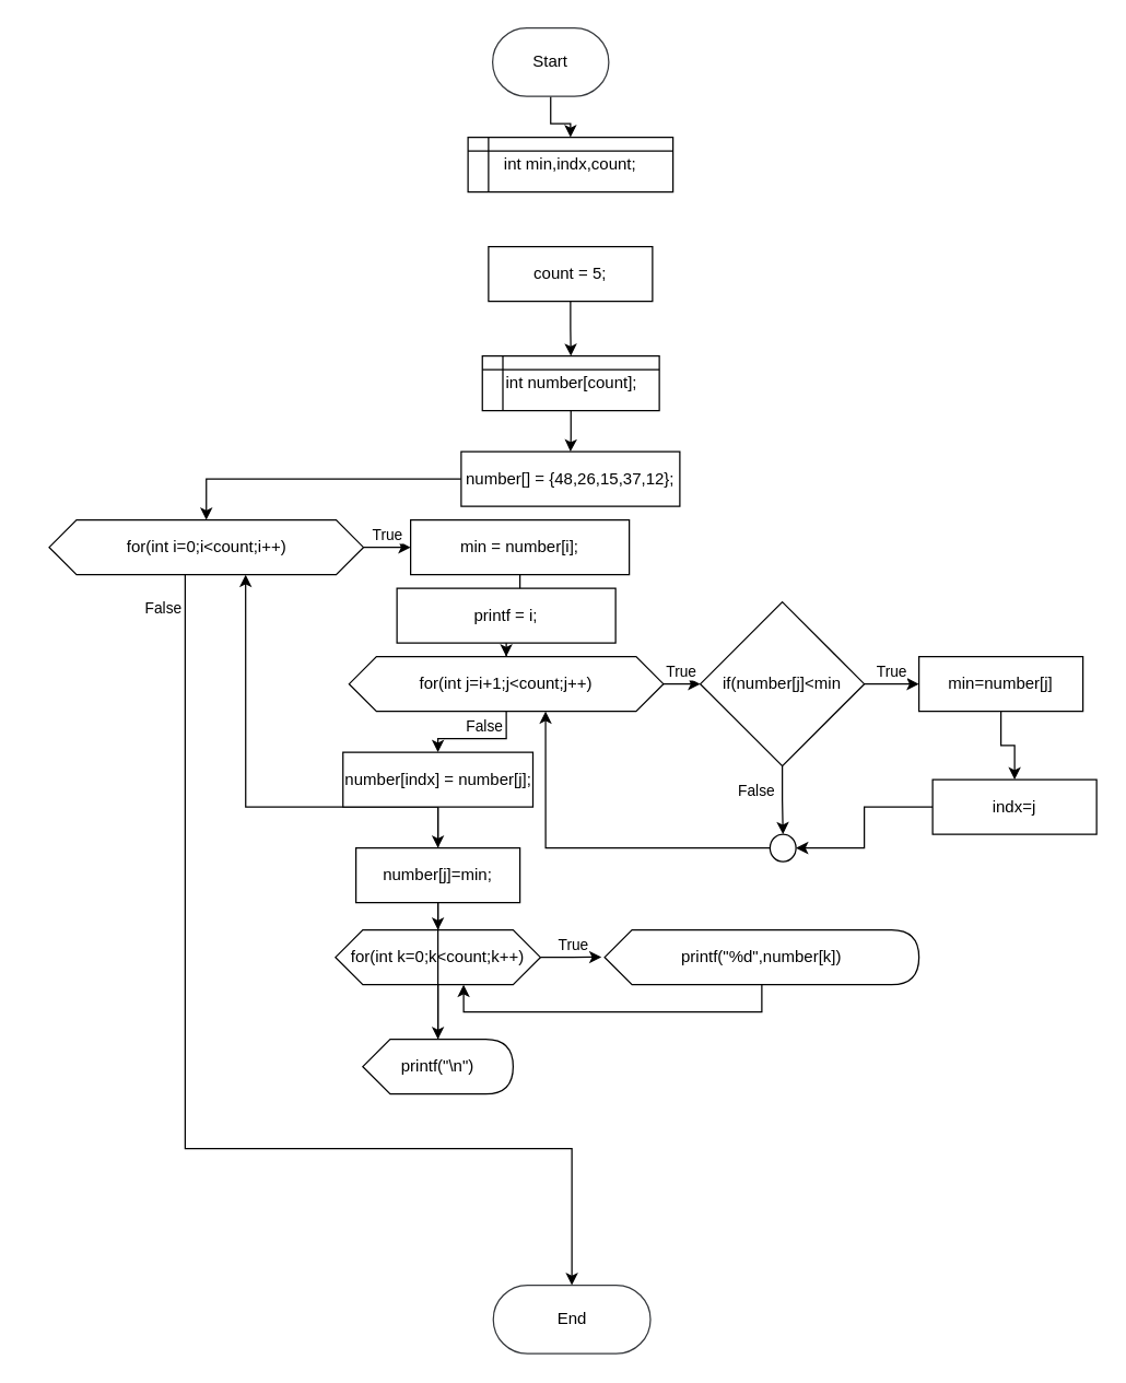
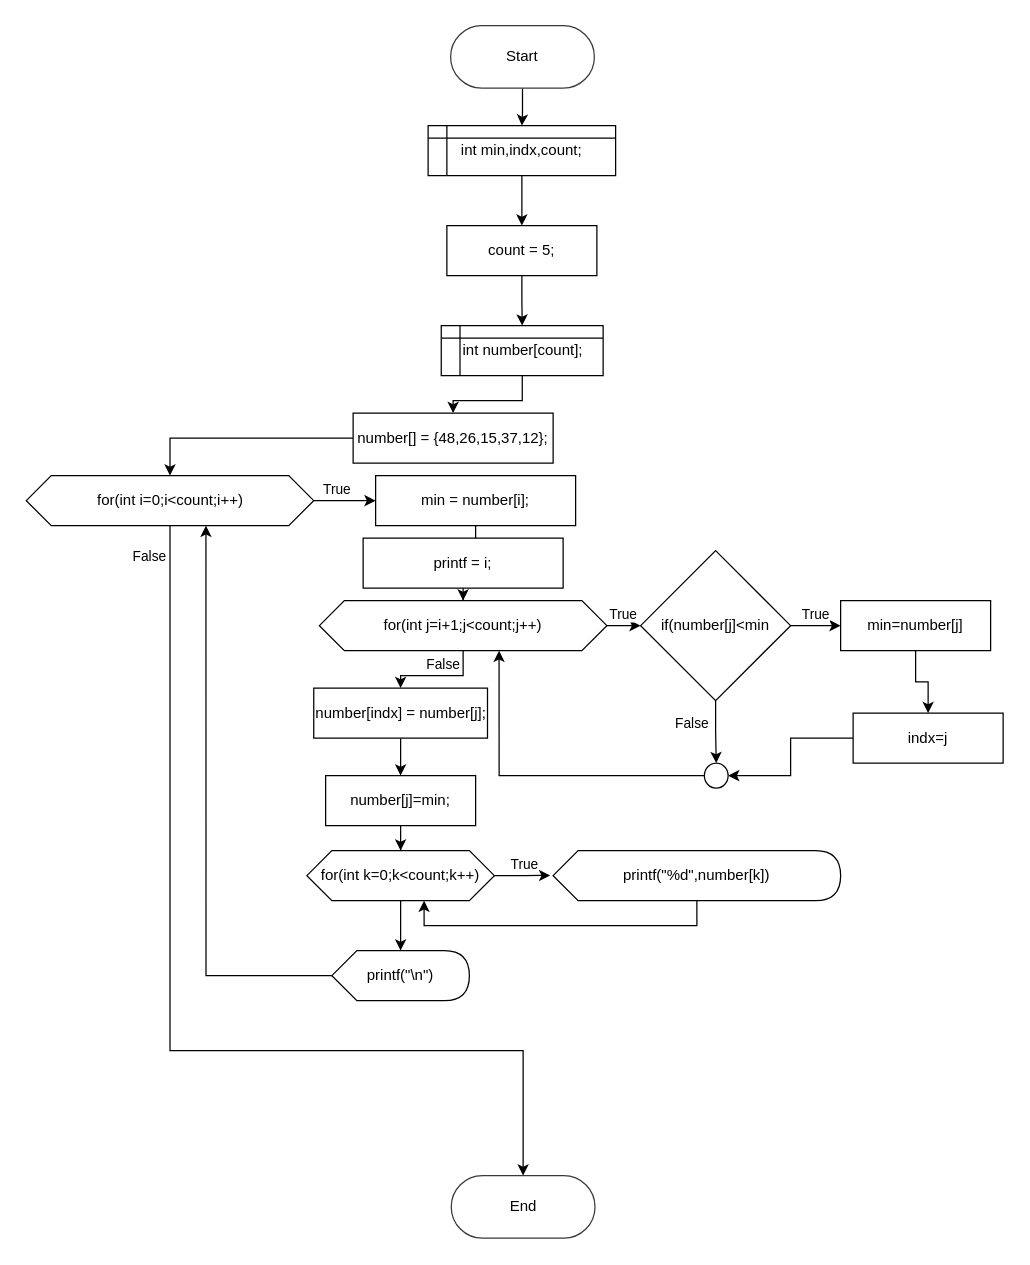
  <mxCell id="0" />
  <mxCell id="1" parent="0" />
  <mxCell id="2" style="edgeStyle=orthogonalEdgeStyle;rounded=0;orthogonalLoop=1;jettySize=auto;html=1;entryX=0.5;entryY=0;entryDx=0;entryDy=0;" parent="1" source="3" target="5" edge="1"><mxGeometry relative="1" as="geometry" /></mxCell>
- <mxCell id="3" value="&lt;font&gt;Start&lt;/font&gt;" style="rounded=1;whiteSpace=wrap;html=1;fillColor=light-dark(#FFFFFF,#FFFFFF);strokeColor=light-dark(#36393D,#000000);arcSize=50;fontColor=light-dark(#000000,#000000);" parent="1" vertex="1"><mxGeometry x="360" y="20" width="85" height="50" as="geometry" /></mxCell>
+ <mxCell id="3" value="&lt;font&gt;Start&lt;/font&gt;" style="rounded=1;whiteSpace=wrap;html=1;fillColor=light-dark(#FFFFFF,#FFFFFF);strokeColor=light-dark(#36393D,#000000);arcSize=50;fontColor=light-dark(#000000,#000000);" parent="1" vertex="1"><mxGeometry x="360" y="20" width="115" height="50" as="geometry" /></mxCell>
+ <mxCell id="4" value="" style="edgeStyle=orthogonalEdgeStyle;rounded=0;orthogonalLoop=1;jettySize=auto;html=1;" parent="1" source="5" target="7" edge="1"><mxGeometry relative="1" as="geometry" /></mxCell>
  <mxCell id="5" value="int min,indx,count;" style="shape=internalStorage;whiteSpace=wrap;html=1;backgroundOutline=1;fillColor=light-dark(#FFFFFF,#FFFFFF);fontColor=light-dark(#000000,#000000);strokeColor=light-dark(#000000,#000000);dx=15;dy=10;" parent="1" vertex="1"><mxGeometry x="342" y="100" width="150" height="40" as="geometry" /></mxCell>
  <mxCell id="6" style="edgeStyle=orthogonalEdgeStyle;rounded=0;orthogonalLoop=1;jettySize=auto;html=1;" parent="1" source="7" target="9" edge="1"><mxGeometry relative="1" as="geometry" /></mxCell>
  <mxCell id="7" value="&lt;font style=&quot;color: light-dark(rgb(0, 0, 0), rgb(0, 0, 0));&quot;&gt;count = 5;&lt;/font&gt;" style="rounded=0;whiteSpace=wrap;html=1;fillColor=light-dark(#FFFFFF,#FFFFFF);strokeColor=light-dark(#000000,#000000);" parent="1" vertex="1"><mxGeometry x="357" y="180" width="120" height="40" as="geometry" /></mxCell>
  <mxCell id="8" value="" style="edgeStyle=orthogonalEdgeStyle;rounded=0;orthogonalLoop=1;jettySize=auto;html=1;" parent="1" source="9" target="23" edge="1"><mxGeometry relative="1" as="geometry" /></mxCell>
  <mxCell id="9" value="int number[count];" style="shape=internalStorage;whiteSpace=wrap;html=1;backgroundOutline=1;fillColor=light-dark(#FFFFFF,#FFFFFF);fontColor=light-dark(#000000,#000000);strokeColor=light-dark(#000000,#000000);dx=15;dy=10;" parent="1" vertex="1"><mxGeometry x="352.5" y="260" width="129.5" height="40" as="geometry" /></mxCell>
  <mxCell id="10" value="" style="edgeStyle=orthogonalEdgeStyle;rounded=0;orthogonalLoop=1;jettySize=auto;html=1;entryX=0;entryY=0.5;entryDx=0;entryDy=0;" parent="1" source="14" target="25" edge="1"><mxGeometry relative="1" as="geometry"><mxPoint x="280" y="440" as="targetPoint" /><Array as="points" /></mxGeometry></mxCell>
  <mxCell id="11" value="True" style="edgeLabel;html=1;align=center;verticalAlign=middle;resizable=0;points=[];" parent="10" vertex="1" connectable="0"><mxGeometry x="-0.261" y="1" relative="1" as="geometry"><mxPoint y="-9" as="offset" /></mxGeometry></mxCell>
  <mxCell id="12" style="edgeStyle=orthogonalEdgeStyle;rounded=0;orthogonalLoop=1;jettySize=auto;html=1;entryX=0.5;entryY=0;entryDx=0;entryDy=0;" parent="1" source="14" target="21" edge="1"><mxGeometry relative="1" as="geometry"><Array as="points"><mxPoint x="135" y="840" /><mxPoint x="418" y="840" /></Array></mxGeometry></mxCell>
  <mxCell id="13" value="False" style="edgeLabel;html=1;align=center;verticalAlign=middle;resizable=0;points=[];" parent="12" vertex="1" connectable="0"><mxGeometry x="-0.92" y="-2" relative="1" as="geometry"><mxPoint x="-15" y="-8" as="offset" /></mxGeometry></mxCell>
- <mxCell id="14" value="for(int i=0;i&amp;lt;count;i++)" style="shape=hexagon;perimeter=hexagonPerimeter2;whiteSpace=wrap;html=1;fixedSize=1;size=20;fillColor=light-dark(#FFFFFF,#FFFFFF);strokeColor=light-dark(#000000,#000000);fontColor=light-dark(#000000,#000000);" parent="1" vertex="1"><mxGeometry x="35.5" y="380" width="230" height="40" as="geometry" /></mxCell>
+ <mxCell id="14" value="for(int i=0;i&amp;lt;count;i++)" style="shape=hexagon;perimeter=hexagonPerimeter2;whiteSpace=wrap;html=1;fixedSize=1;size=20;fillColor=light-dark(#FFFFFF,#FFFFFF);strokeColor=light-dark(#000000,#000000);fontColor=light-dark(#000000,#000000);" parent="1" vertex="1"><mxGeometry x="20.5" y="380" width="230" height="40" as="geometry" /></mxCell>
  <mxCell id="15" value="" style="edgeStyle=orthogonalEdgeStyle;rounded=0;orthogonalLoop=1;jettySize=auto;html=1;entryX=-0.01;entryY=0.496;entryDx=0;entryDy=0;entryPerimeter=0;" parent="1" source="18" target="49" edge="1"><mxGeometry relative="1" as="geometry"><mxPoint x="417" y="700" as="targetPoint" /></mxGeometry></mxCell>
  <mxCell id="16" value="True" style="edgeLabel;html=1;align=center;verticalAlign=middle;resizable=0;points=[];" parent="15" vertex="1" connectable="0"><mxGeometry x="0.01" y="1" relative="1" as="geometry"><mxPoint y="-9" as="offset" /></mxGeometry></mxCell>
  <mxCell id="17" value="" style="edgeStyle=orthogonalEdgeStyle;rounded=0;orthogonalLoop=1;jettySize=auto;html=1;" parent="1" source="18" target="20" edge="1"><mxGeometry relative="1" as="geometry" /></mxCell>
  <mxCell id="18" value="for(int k=0;k&amp;lt;count;k++)" style="shape=hexagon;perimeter=hexagonPerimeter2;whiteSpace=wrap;html=1;fixedSize=1;size=20;fillColor=light-dark(#FFFFFF,#FFFFFF);strokeColor=light-dark(#000000,#000000);fontColor=light-dark(#000000,#000000);" parent="1" vertex="1"><mxGeometry x="245" y="680" width="150" height="40" as="geometry" /></mxCell>
  <mxCell id="19" style="edgeStyle=orthogonalEdgeStyle;rounded=0;orthogonalLoop=1;jettySize=auto;html=1;entryX=0.625;entryY=1;entryDx=0;entryDy=0;" parent="1" source="20" target="14" edge="1"><mxGeometry relative="1" as="geometry" /></mxCell>
  <mxCell id="20" value="printf(&quot;\n&quot;)" style="shape=display;whiteSpace=wrap;html=1;fillColor=light-dark(#FFFFFF,#FFFFFF);strokeColor=light-dark(#000000,#000000);fontColor=light-dark(#000000,#000000);size=0.182;" parent="1" vertex="1"><mxGeometry x="265" y="760" width="110" height="40" as="geometry" /></mxCell>
  <mxCell id="21" value="&lt;font&gt;End&lt;/font&gt;" style="rounded=1;whiteSpace=wrap;html=1;fillColor=light-dark(#FFFFFF,#FFFFFF);strokeColor=light-dark(#36393D,#000000);arcSize=50;fontColor=light-dark(#000000,#000000);" parent="1" vertex="1"><mxGeometry x="360.5" y="940" width="115" height="50" as="geometry" /></mxCell>
  <mxCell id="22" value="" style="edgeStyle=orthogonalEdgeStyle;rounded=0;orthogonalLoop=1;jettySize=auto;html=1;" parent="1" source="23" target="14" edge="1"><mxGeometry relative="1" as="geometry" /></mxCell>
- <mxCell id="23" value="number[] = {48,26,15,37,12};" style="whiteSpace=wrap;html=1;fillColor=light-dark(#FFFFFF,#FFFFFF);strokeColor=light-dark(#000000,#000000);fontColor=light-dark(#000000,#000000);" parent="1" vertex="1"><mxGeometry x="337" y="330" width="160" height="40" as="geometry" /></mxCell>
+ <mxCell id="23" value="number[] = {48,26,15,37,12};" style="whiteSpace=wrap;html=1;fillColor=light-dark(#FFFFFF,#FFFFFF);strokeColor=light-dark(#000000,#000000);fontColor=light-dark(#000000,#000000);" parent="1" vertex="1"><mxGeometry x="282" y="330" width="160" height="40" as="geometry" /></mxCell>
  <mxCell id="24" value="" style="edgeStyle=orthogonalEdgeStyle;rounded=0;orthogonalLoop=1;jettySize=auto;html=1;" parent="1" source="25" target="27" edge="1"><mxGeometry relative="1" as="geometry" /></mxCell>
  <mxCell id="25" value="min = number[i];" style="whiteSpace=wrap;html=1;fillColor=light-dark(#FFFFFF,#FFFFFF);strokeColor=light-dark(#000000,#000000);fontColor=light-dark(#000000,#000000);" parent="1" vertex="1"><mxGeometry x="300" y="380" width="160" height="40" as="geometry" /></mxCell>
  <mxCell id="26" value="" style="edgeStyle=orthogonalEdgeStyle;rounded=0;orthogonalLoop=1;jettySize=auto;html=1;" parent="1" source="27" target="32" edge="1"><mxGeometry relative="1" as="geometry" /></mxCell>
  <mxCell id="27" value="printf = i;" style="whiteSpace=wrap;html=1;fillColor=light-dark(#FFFFFF,#FFFFFF);strokeColor=light-dark(#000000,#000000);fontColor=light-dark(#000000,#000000);" parent="1" vertex="1"><mxGeometry x="290" y="430" width="160" height="40" as="geometry" /></mxCell>
  <mxCell id="28" value="" style="edgeStyle=orthogonalEdgeStyle;rounded=0;orthogonalLoop=1;jettySize=auto;html=1;" parent="1" source="32" target="37" edge="1"><mxGeometry relative="1" as="geometry" /></mxCell>
  <mxCell id="29" value="True" style="edgeLabel;html=1;align=center;verticalAlign=middle;resizable=0;points=[];" parent="28" vertex="1" connectable="0"><mxGeometry x="0.399" y="-1" relative="1" as="geometry"><mxPoint x="1" y="-11" as="offset" /></mxGeometry></mxCell>
  <mxCell id="30" style="edgeStyle=orthogonalEdgeStyle;rounded=0;orthogonalLoop=1;jettySize=auto;html=1;entryX=0.5;entryY=0;entryDx=0;entryDy=0;" parent="1" source="32" target="45" edge="1"><mxGeometry relative="1" as="geometry" /></mxCell>
  <mxCell id="31" value="False" style="edgeLabel;html=1;align=center;verticalAlign=middle;resizable=0;points=[];" parent="30" vertex="1" connectable="0"><mxGeometry x="-0.783" relative="1" as="geometry"><mxPoint x="-17" y="1" as="offset" /></mxGeometry></mxCell>
  <mxCell id="32" value="for(int j=i+1;j&amp;lt;count;j++)" style="shape=hexagon;perimeter=hexagonPerimeter2;whiteSpace=wrap;html=1;fixedSize=1;size=20;fillColor=light-dark(#FFFFFF,#FFFFFF);strokeColor=light-dark(#000000,#000000);fontColor=light-dark(#000000,#000000);" parent="1" vertex="1"><mxGeometry x="255" y="480" width="230" height="40" as="geometry" /></mxCell>
  <mxCell id="33" value="" style="edgeStyle=orthogonalEdgeStyle;rounded=0;orthogonalLoop=1;jettySize=auto;html=1;" parent="1" source="37" target="39" edge="1"><mxGeometry relative="1" as="geometry" /></mxCell>
  <mxCell id="34" value="True" style="edgeLabel;html=1;align=center;verticalAlign=middle;resizable=0;points=[];" parent="33" vertex="1" connectable="0"><mxGeometry x="-0.04" y="1" relative="1" as="geometry"><mxPoint y="-9" as="offset" /></mxGeometry></mxCell>
  <mxCell id="35" value="" style="edgeStyle=orthogonalEdgeStyle;rounded=0;orthogonalLoop=1;jettySize=auto;html=1;" parent="1" source="37" target="43" edge="1"><mxGeometry relative="1" as="geometry" /></mxCell>
  <mxCell id="36" value="False" style="edgeLabel;html=1;align=center;verticalAlign=middle;resizable=0;points=[];" parent="35" vertex="1" connectable="0"><mxGeometry x="-0.327" y="1" relative="1" as="geometry"><mxPoint x="-21" as="offset" /></mxGeometry></mxCell>
  <mxCell id="37" value="if(number[j]&amp;lt;min" style="rhombus;whiteSpace=wrap;html=1;fillColor=light-dark(#FFFFFF,#FFFFFF);strokeColor=light-dark(#000000,#000000);fontColor=light-dark(#000000,#000000);" parent="1" vertex="1"><mxGeometry x="512" y="440" width="120" height="120" as="geometry" /></mxCell>
  <mxCell id="38" value="" style="edgeStyle=orthogonalEdgeStyle;rounded=0;orthogonalLoop=1;jettySize=auto;html=1;" parent="1" source="39" target="41" edge="1"><mxGeometry relative="1" as="geometry" /></mxCell>
  <mxCell id="39" value="min=number[j]" style="whiteSpace=wrap;html=1;fillColor=light-dark(#FFFFFF,#FFFFFF);strokeColor=light-dark(#000000,#000000);fontColor=light-dark(#000000,#000000);" parent="1" vertex="1"><mxGeometry x="672" y="480" width="120" height="40" as="geometry" /></mxCell>
  <mxCell id="40" value="" style="edgeStyle=orthogonalEdgeStyle;rounded=0;orthogonalLoop=1;jettySize=auto;html=1;" parent="1" source="41" target="43" edge="1"><mxGeometry relative="1" as="geometry" /></mxCell>
  <mxCell id="41" value="indx=j" style="whiteSpace=wrap;html=1;fillColor=light-dark(#FFFFFF,#FFFFFF);strokeColor=light-dark(#000000,#000000);fontColor=light-dark(#000000,#000000);" parent="1" vertex="1"><mxGeometry x="682" y="570" width="120" height="40" as="geometry" /></mxCell>
  <mxCell id="42" style="edgeStyle=orthogonalEdgeStyle;rounded=0;orthogonalLoop=1;jettySize=auto;html=1;entryX=0.625;entryY=1;entryDx=0;entryDy=0;" parent="1" source="43" target="32" edge="1"><mxGeometry relative="1" as="geometry" /></mxCell>
  <mxCell id="43" value="" style="ellipse;whiteSpace=wrap;html=1;fillColor=light-dark(#FFFFFF,#FFFFFF);strokeColor=light-dark(#000000,#000000);fontColor=light-dark(#000000,#000000);" parent="1" vertex="1"><mxGeometry x="563" y="610" width="19" height="20" as="geometry" /></mxCell>
  <mxCell id="44" style="edgeStyle=orthogonalEdgeStyle;rounded=0;orthogonalLoop=1;jettySize=auto;html=1;entryX=0.5;entryY=0;entryDx=0;entryDy=0;" parent="1" source="45" target="47" edge="1"><mxGeometry relative="1" as="geometry" /></mxCell>
  <mxCell id="45" value="number[indx] = number[j];" style="whiteSpace=wrap;html=1;fillColor=light-dark(#FFFFFF,#FFFFFF);strokeColor=light-dark(#000000,#000000);fontColor=light-dark(#000000,#000000);" parent="1" vertex="1"><mxGeometry x="250.5" y="550" width="139" height="40" as="geometry" /></mxCell>
  <mxCell id="46" value="" style="edgeStyle=orthogonalEdgeStyle;rounded=0;orthogonalLoop=1;jettySize=auto;html=1;" parent="1" source="47" target="18" edge="1"><mxGeometry relative="1" as="geometry" /></mxCell>
  <mxCell id="47" value="number[j]=min;" style="whiteSpace=wrap;html=1;fillColor=light-dark(#FFFFFF,#FFFFFF);strokeColor=light-dark(#000000,#000000);fontColor=light-dark(#000000,#000000);" parent="1" vertex="1"><mxGeometry x="260" y="620" width="120" height="40" as="geometry" /></mxCell>
  <mxCell id="48" style="edgeStyle=orthogonalEdgeStyle;rounded=0;orthogonalLoop=1;jettySize=auto;html=1;entryX=0.625;entryY=1;entryDx=0;entryDy=0;" parent="1" source="49" target="18" edge="1"><mxGeometry relative="1" as="geometry"><Array as="points"><mxPoint x="557" y="740" /><mxPoint x="339" y="740" /></Array></mxGeometry></mxCell>
  <mxCell id="49" value="printf(&quot;%d&quot;,number[k])" style="shape=display;whiteSpace=wrap;html=1;fillColor=light-dark(#FFFFFF,#FFFFFF);strokeColor=light-dark(#000000,#000000);fontColor=light-dark(#000000,#000000);size=0.087;" parent="1" vertex="1"><mxGeometry x="442" y="680" width="230" height="40" as="geometry" /></mxCell>
